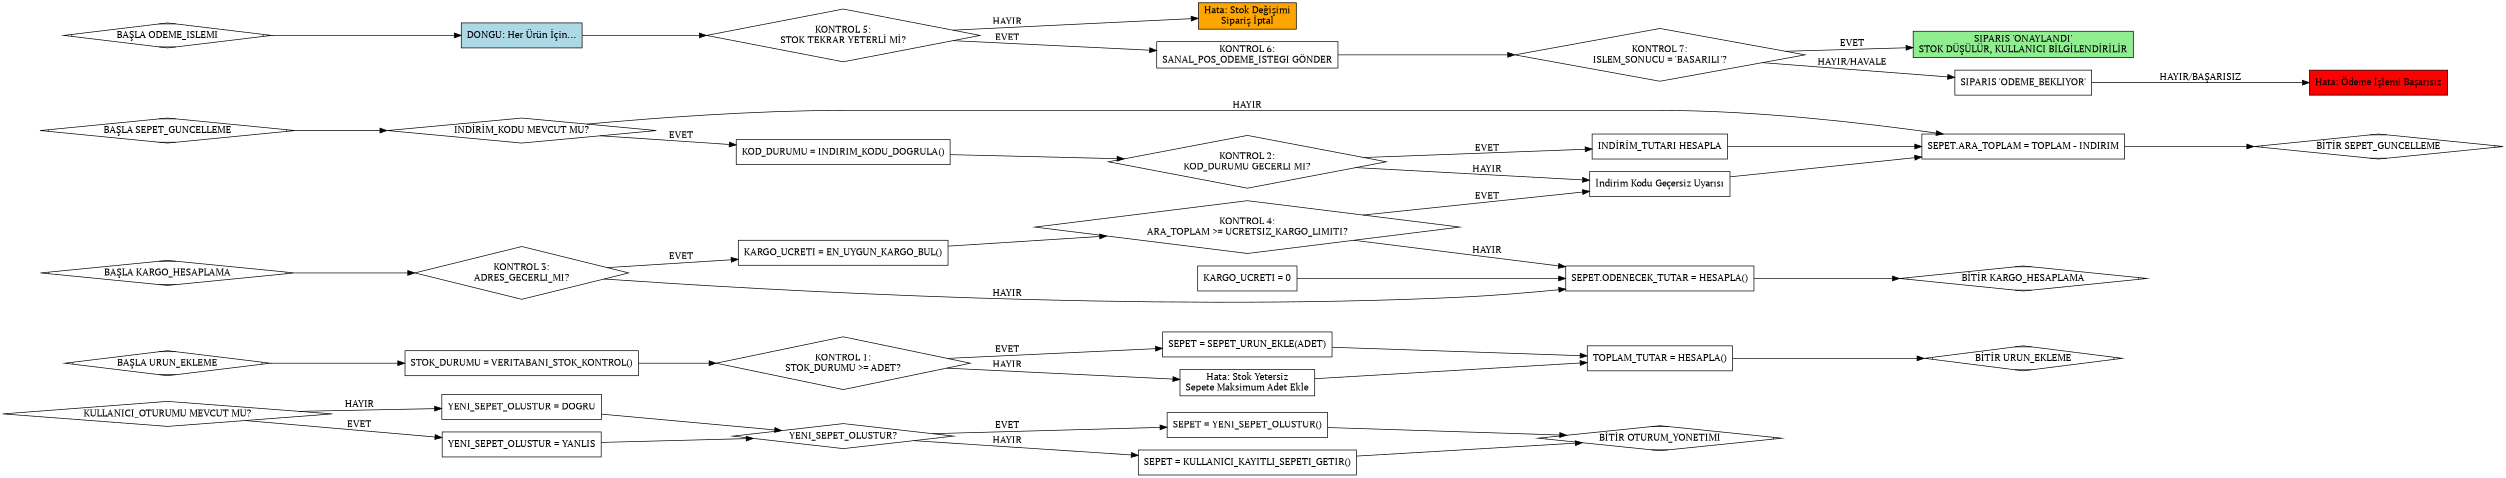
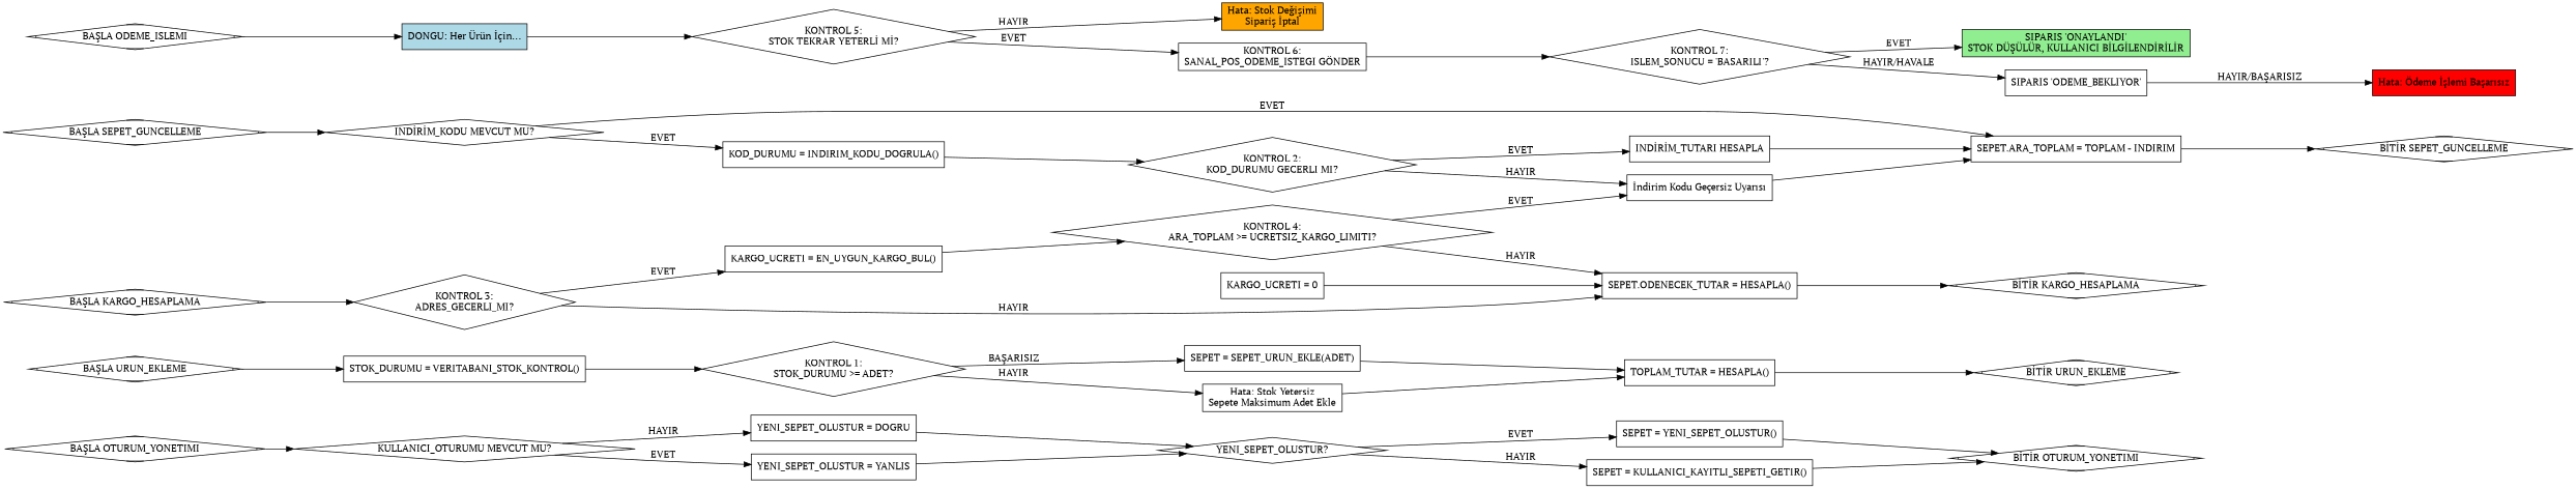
  digraph {
    fontname="PT Serif"
    rankdir=LR
    node [fontname="PT Serif" shape=box]
    edge [fontname="PT Serif"]
+   n1 [label="BAŞLA OTURUM_YONETIMI" shape=Mdiamond]
    n2 [label="KULLANICI_OTURUMU MEVCUT MU?" shape=diamond]
    n3 [label="YENI_SEPET_OLUSTUR = DOGRU"]
    n4 [label="YENI_SEPET_OLUSTUR = YANLIS"]
    n5 [label="YENI_SEPET_OLUSTUR?" shape=diamond]
    n6 [label="SEPET = YENI_SEPET_OLUSTUR()"]
    n7 [label="SEPET = KULLANICI_KAYITLI_SEPETI_GETIR()"]
    n8 [label="BİTİR OTURUM_YONETIMI" shape=Mdiamond]
    n9 [label="BAŞLA URUN_EKLEME" shape=Mdiamond]
    n10 [label="STOK_DURUMU = VERITABANI_STOK_KONTROL()"]
    n11 [label="KONTROL 1:\nSTOK_DURUMU >= ADET?" shape=diamond]
    n12 [label="SEPET = SEPET_URUN_EKLE(ADET)"]
    n13 [label="Hata: Stok Yetersiz\nSepete Maksimum Adet Ekle"]
    n14 [label="TOPLAM_TUTAR = HESAPLA()"]
    n15 [label="BİTİR URUN_EKLEME" shape=Mdiamond]
    n16 [label="BAŞLA SEPET_GUNCELLEME" shape=Mdiamond]
    n17 [label="INDİRİM_KODU MEVCUT MU?" shape=diamond]
    n18 [label="KOD_DURUMU = INDIRIM_KODU_DOGRULA()"]
    n19 [label="SEPET.ARA_TOPLAM = TOPLAM - INDIRIM"]
    n20 [label="KONTROL 2:\nKOD_DURUMU GECERLI MI?" shape=diamond]
    n21 [label="BİTİR SEPET_GUNCELLEME" shape=Mdiamond]
    n22 [label="INDİRİM_TUTARI HESAPLA"]
    n23 [label="İndirim Kodu Geçersiz Uyarısı"]
    n24 [label="BAŞLA KARGO_HESAPLAMA" shape=Mdiamond]
    n25 [label="KONTROL 3:\nADRES_GECERLI_MI?" shape=diamond]
    n26 [label="KARGO_UCRETI = EN_UYGUN_KARGO_BUL()"]
    n27 [label="SEPET.ODENECEK_TUTAR = HESAPLA()"]
    n28 [label="KONTROL 4:\nARA_TOPLAM >= UCRETSIZ_KARGO_LIMITI?" shape=diamond]
    n29 [label="BİTİR KARGO_HESAPLAMA" shape=Mdiamond]
    n30 [label="KARGO_UCRETI = 0"]
    n31 [label="BAŞLA ODEME_ISLEMI" shape=Mdiamond]
    n32 [fillcolor=lightblue label="DONGU: Her Ürün İçin..." style=filled]
    n33 [label="KONTROL 5:\nSTOK TEKRAR YETERLİ Mİ?" shape=diamond]
    n34 [fillcolor=orange label="Hata: Stok Değişimi\nSipariş İptal" style=filled]
    n35 [label="KONTROL 6:\nSANAL_POS_ODEME_ISTEGI GÖNDER"]
    n36 [label="KONTROL 7:\nISLEM_SONUCU = 'BASARILI'?" shape=diamond]
    n37 [fillcolor=lightgreen label="SIPARIS 'ONAYLANDI'\nSTOK DÜŞÜLÜR, KULLANICI BİLGİLENDİRİLİR" style=filled]
    n38 [label="SIPARIS 'ODEME_BEKLIYOR'"]
    n39 [fillcolor=red label="Hata: Ödeme İşlemi Başarısız" style=filled]
+   n1 -> n2
    n2 -> n3 [label=HAYIR]
    n2 -> n4 [label=EVET]
    n3 -> n5
    n4 -> n5
    n5 -> n6 [label=EVET]
    n5 -> n7 [label=HAYIR]
    n6 -> n8
    n7 -> n8
    n9 -> n10
    n10 -> n11
-   n11 -> n12 [label=EVET]
+   n11 -> n12 [label="BAŞARISIZ"]
    n11 -> n13 [label=HAYIR]
    n12 -> n14
    n13 -> n14
    n14 -> n15
    n16 -> n17
    n17 -> n18 [label=EVET]
-   n17 -> n19 [label=HAYIR]
+   n17 -> n19 [label=EVET]
    n18 -> n20
    n19 -> n21
    n20 -> n22 [label=EVET]
    n20 -> n23 [label=HAYIR]
    n22 -> n19
    n23 -> n19
    n24 -> n25
    n25 -> n26 [label=EVET]
    n25 -> n27 [label=HAYIR]
    n26 -> n28
    n27 -> n29
    n28 -> n23 [label=EVET]
    n28 -> n27 [label=HAYIR]
    n30 -> n27
    n31 -> n32
    n32 -> n33
    n33 -> n34 [label=HAYIR]
    n33 -> n35 [label=EVET]
    n35 -> n36
    n36 -> n37 [label=EVET]
    n36 -> n38 [label="HAYIR/HAVALE"]
    n38 -> n39 [label="HAYIR/BAŞARISIZ"]
  }
